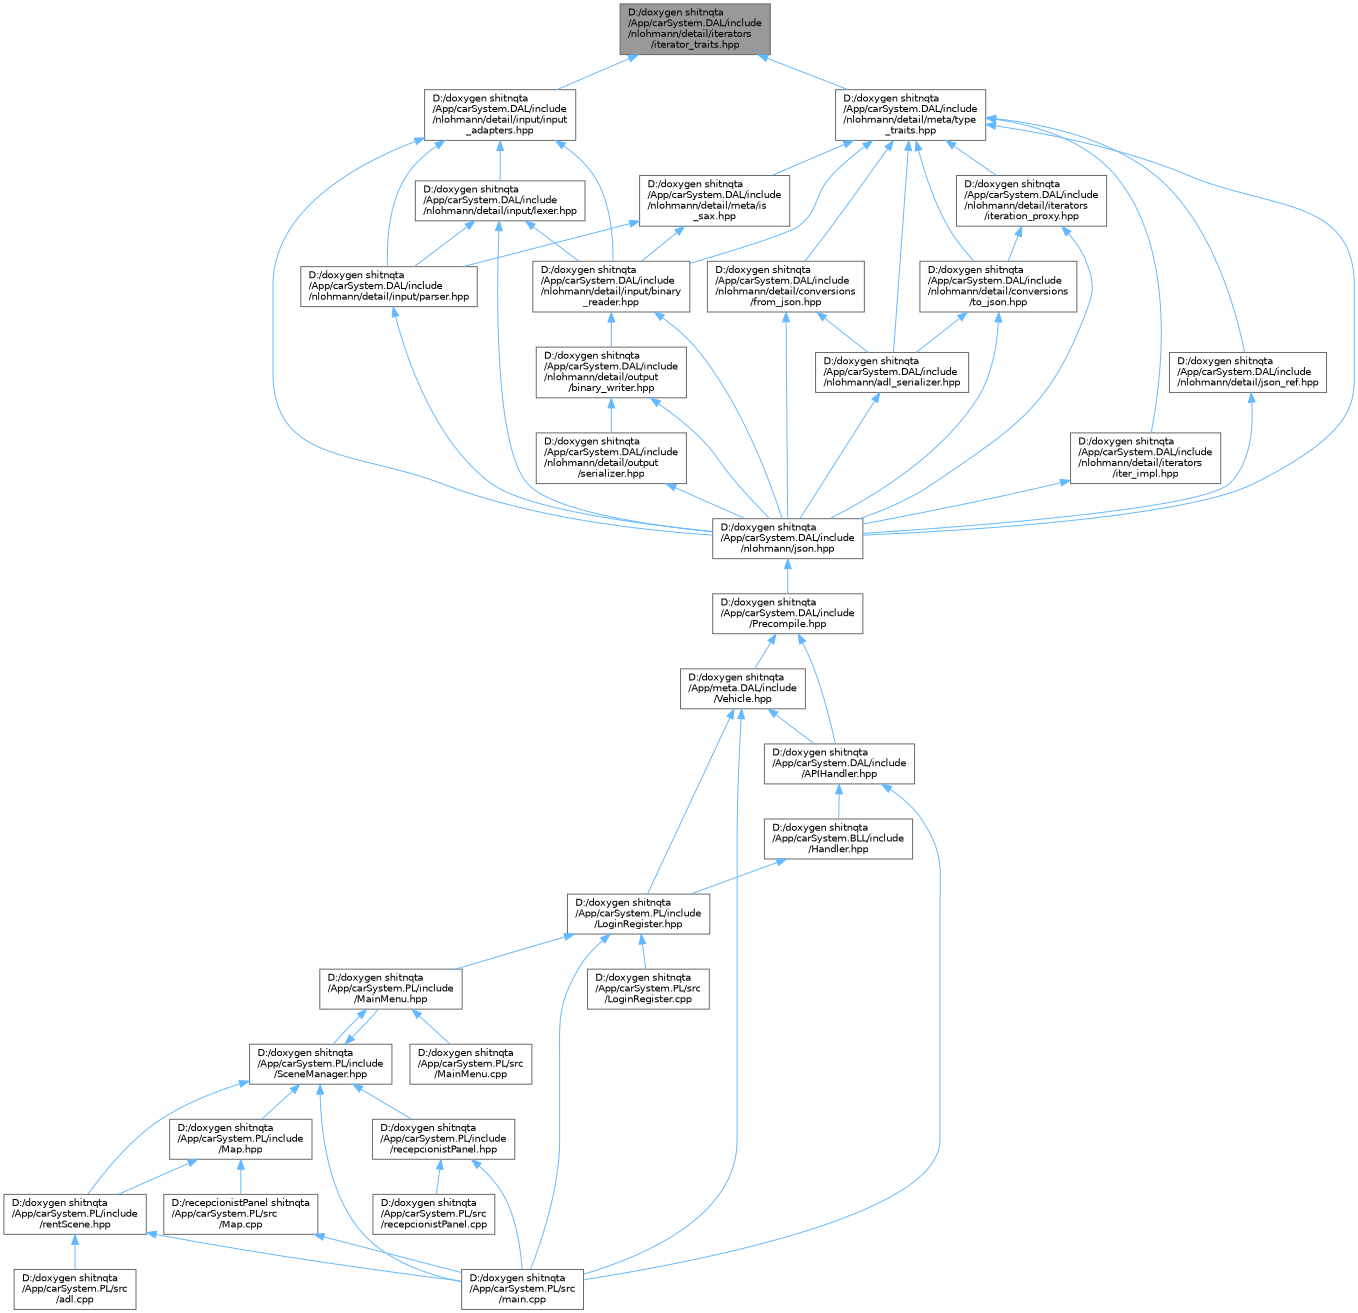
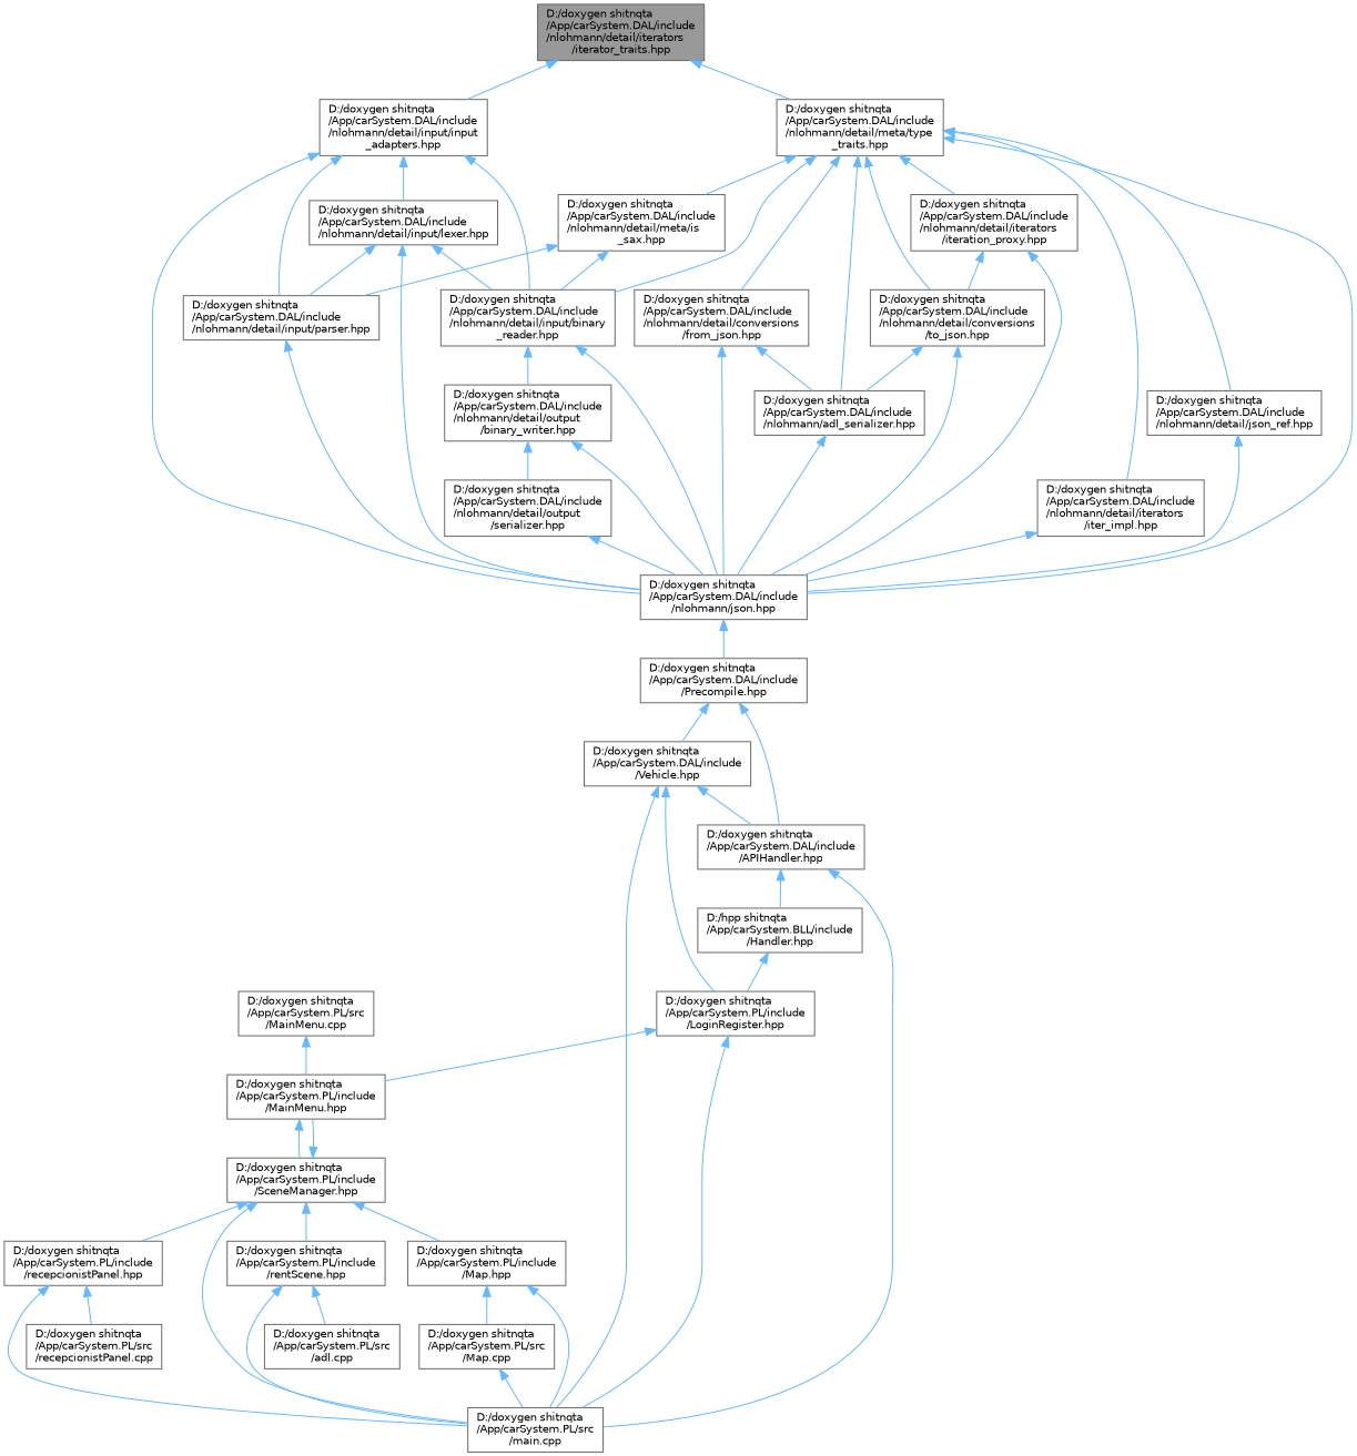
  digraph {
    node [color=grey40 fillcolor=white fontname=Helvetica fontsize=10 shape=box style=filled]
    edge [color=steelblue1 dir=back fontname=Helvetica fontsize=10 labelfontname=Helvetica labelfontsize=10 style=solid]
    n1 [color=gray40 fillcolor=grey60 fontcolor=black height=0.2 label="D:/doxygen shitnqta\l/App/carSystem.DAL/include\l/nlohmann/detail/iterators\l/iterator_traits.hpp" width=0.4]
    n2 [height=0.2 label="D:/doxygen shitnqta\l/App/carSystem.DAL/include\l/nlohmann/detail/input/input\l_adapters.hpp" width=0.4]
    n3 [height=0.2 label="D:/doxygen shitnqta\l/App/carSystem.DAL/include\l/nlohmann/detail/meta/type\l_traits.hpp" width=0.4]
    n4 [height=0.2 label="D:/doxygen shitnqta\l/App/carSystem.DAL/include\l/nlohmann/detail/input/binary\l_reader.hpp" width=0.4]
    n5 [height=0.2 label="D:/doxygen shitnqta\l/App/carSystem.DAL/include\l/nlohmann/json.hpp" width=0.4]
    n6 [height=0.2 label="D:/doxygen shitnqta\l/App/carSystem.DAL/include\l/nlohmann/detail/input/lexer.hpp" width=0.4]
    n7 [height=0.2 label="D:/doxygen shitnqta\l/App/carSystem.DAL/include\l/nlohmann/detail/input/parser.hpp" width=0.4]
    n8 [height=0.2 label="D:/doxygen shitnqta\l/App/carSystem.DAL/include\l/nlohmann/adl_serializer.hpp" width=0.4]
    n9 [height=0.2 label="D:/doxygen shitnqta\l/App/carSystem.DAL/include\l/nlohmann/detail/conversions\l/from_json.hpp" width=0.4]
    n10 [height=0.2 label="D:/doxygen shitnqta\l/App/carSystem.DAL/include\l/nlohmann/detail/conversions\l/to_json.hpp" width=0.4]
    n11 [height=0.2 label="D:/doxygen shitnqta\l/App/carSystem.DAL/include\l/nlohmann/detail/iterators\l/iter_impl.hpp" width=0.4]
    n12 [height=0.2 label="D:/doxygen shitnqta\l/App/carSystem.DAL/include\l/nlohmann/detail/iterators\l/iteration_proxy.hpp" width=0.4]
    n13 [height=0.2 label="D:/doxygen shitnqta\l/App/carSystem.DAL/include\l/nlohmann/detail/json_ref.hpp" width=0.4]
    n14 [height=0.2 label="D:/doxygen shitnqta\l/App/carSystem.DAL/include\l/nlohmann/detail/meta/is\l_sax.hpp" width=0.4]
    n15 [height=0.2 label="D:/doxygen shitnqta\l/App/carSystem.DAL/include\l/nlohmann/detail/output\l/binary_writer.hpp" width=0.4]
    n16 [height=0.2 label="D:/doxygen shitnqta\l/App/carSystem.DAL/include\l/Precompile.hpp" width=0.4]
    n17 [height=0.2 label="D:/doxygen shitnqta\l/App/carSystem.DAL/include\l/nlohmann/detail/output\l/serializer.hpp" width=0.4]
    n18 [height=0.2 label="D:/doxygen shitnqta\l/App/carSystem.DAL/include\l/APIHandler.hpp" width=0.4]
-   n19 [height=0.2 label="D:/doxygen shitnqta\l/App/meta.DAL/include\l/Vehicle.hpp" width=0.4]
-   n20 [height=0.2 label="D:/doxygen shitnqta\l/App/carSystem.BLL/include\l/Handler.hpp" width=0.4]
+   n19 [height=0.2 label="D:/doxygen shitnqta\l/App/carSystem.DAL/include\l/Vehicle.hpp" width=0.4]
+   n20 [height=0.2 label="D:/hpp shitnqta\l/App/carSystem.BLL/include\l/Handler.hpp" width=0.4]
    n21 [height=0.2 label="D:/doxygen shitnqta\l/App/carSystem.PL/src\l/main.cpp" width=0.4]
    n22 [height=0.2 label="D:/doxygen shitnqta\l/App/carSystem.PL/include\l/LoginRegister.hpp" width=0.4]
    n23 [height=0.2 label="D:/doxygen shitnqta\l/App/carSystem.PL/include\l/MainMenu.hpp" width=0.4]
-   n24 [height=0.2 label="D:/doxygen shitnqta\l/App/carSystem.PL/src\l/LoginRegister.cpp" width=0.4]
    n25 [height=0.2 label="D:/doxygen shitnqta\l/App/carSystem.PL/include\l/SceneManager.hpp" width=0.4]
    n26 [height=0.2 label="D:/doxygen shitnqta\l/App/carSystem.PL/src\l/MainMenu.cpp" width=0.4]
    n27 [height=0.2 label="D:/doxygen shitnqta\l/App/carSystem.PL/include\l/Map.hpp" width=0.4]
    n28 [height=0.2 label="D:/doxygen shitnqta\l/App/carSystem.PL/include\l/recepcionistPanel.hpp" width=0.4]
    n29 [height=0.2 label="D:/doxygen shitnqta\l/App/carSystem.PL/include\l/rentScene.hpp" width=0.4]
-   n30 [height=0.2 label="D:/recepcionistPanel shitnqta\l/App/carSystem.PL/src\l/Map.cpp" width=0.4]
+   n30 [height=0.2 label="D:/doxygen shitnqta\l/App/carSystem.PL/src\l/Map.cpp" width=0.4]
    n31 [height=0.2 label="D:/doxygen shitnqta\l/App/carSystem.PL/src\l/recepcionistPanel.cpp" width=0.4]
    n32 [height=0.2 label="D:/doxygen shitnqta\l/App/carSystem.PL/src\l/adl.cpp" width=0.4]
    n1 -> n2
    n1 -> n3
    n2 -> n4
    n2 -> n5
    n2 -> n6
    n2 -> n7
    n3 -> n4
    n3 -> n5
    n3 -> n8
    n3 -> n9
    n3 -> n10
    n3 -> n11
    n3 -> n12
    n3 -> n13
    n3 -> n14
    n4 -> n5
    n4 -> n15
    n5 -> n16
    n6 -> n4
    n6 -> n5
    n6 -> n7
    n7 -> n5
    n8 -> n5
    n9 -> n5
    n9 -> n8
    n10 -> n5
    n10 -> n8
    n11 -> n5
    n12 -> n5
    n12 -> n10
    n13 -> n5
    n14 -> n4
    n14 -> n7
    n15 -> n5
    n15 -> n17
    n16 -> n18
    n16 -> n19
    n17 -> n5
    n18 -> n20
    n18 -> n21
    n19 -> n18
    n19 -> n21
    n19 -> n22
    n20 -> n22
    n22 -> n21
    n22 -> n23
-   n22 -> n24
    n23 -> n25
-   n23 -> n26
+   n26 -> n23
    n25 -> n21
    n25 -> n23
    n25 -> n27
    n25 -> n28
    n25 -> n29
-   n27 -> n29
+   n27 -> n21
    n27 -> n30
    n28 -> n21
    n28 -> n31
    n29 -> n21
    n29 -> n32
    n30 -> n21
  }
